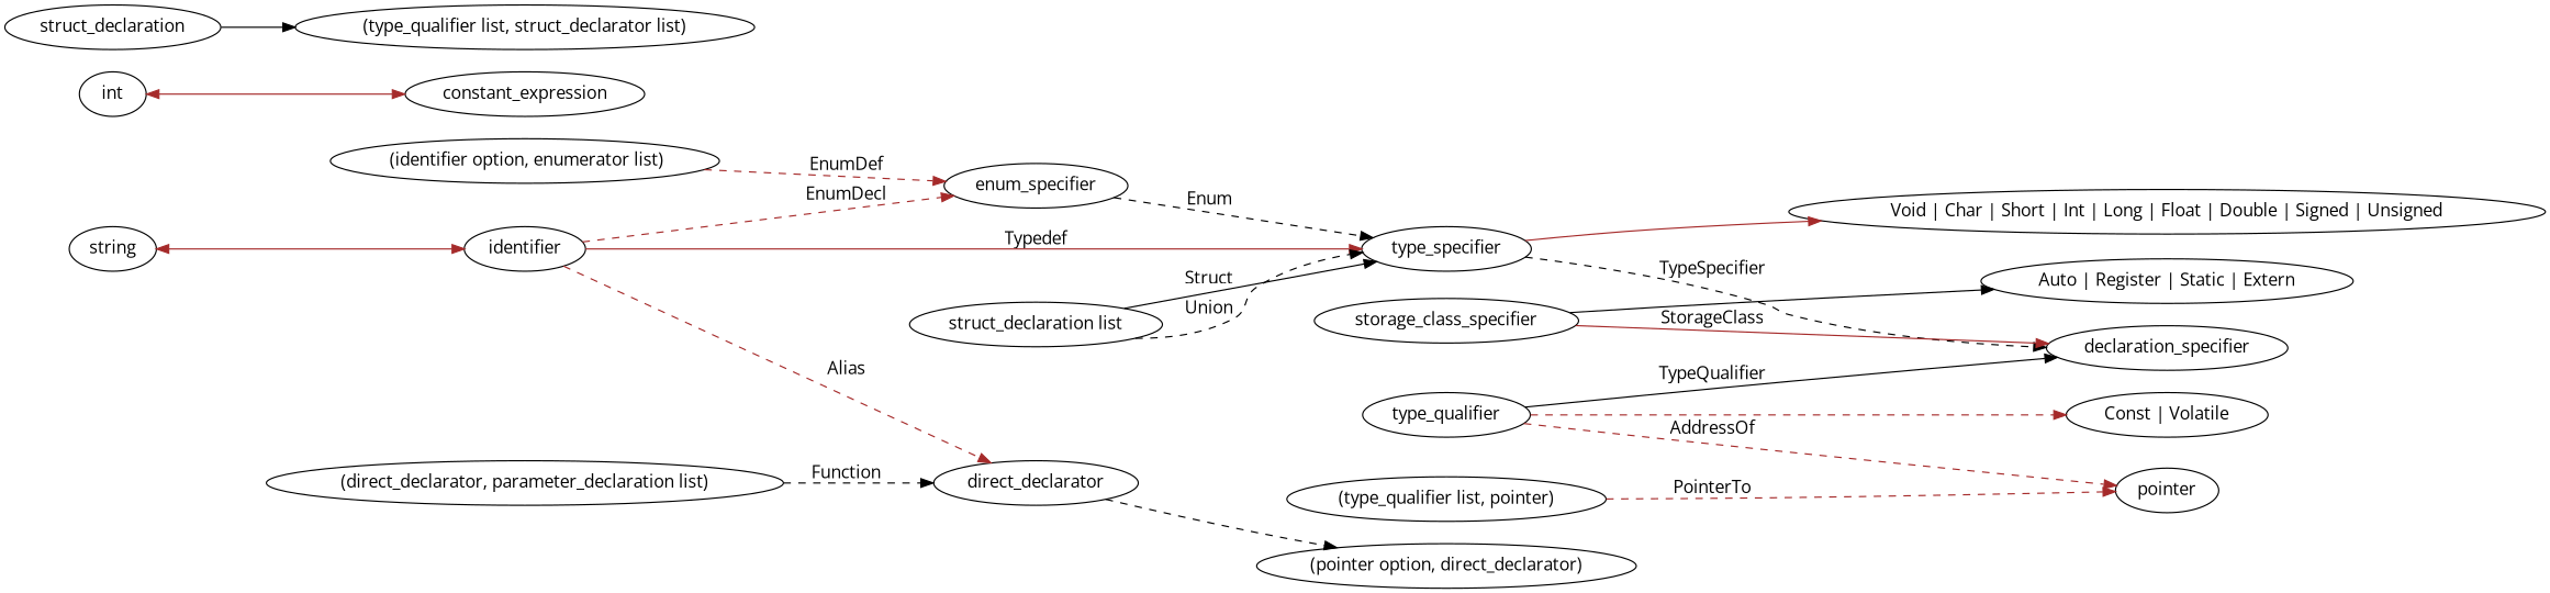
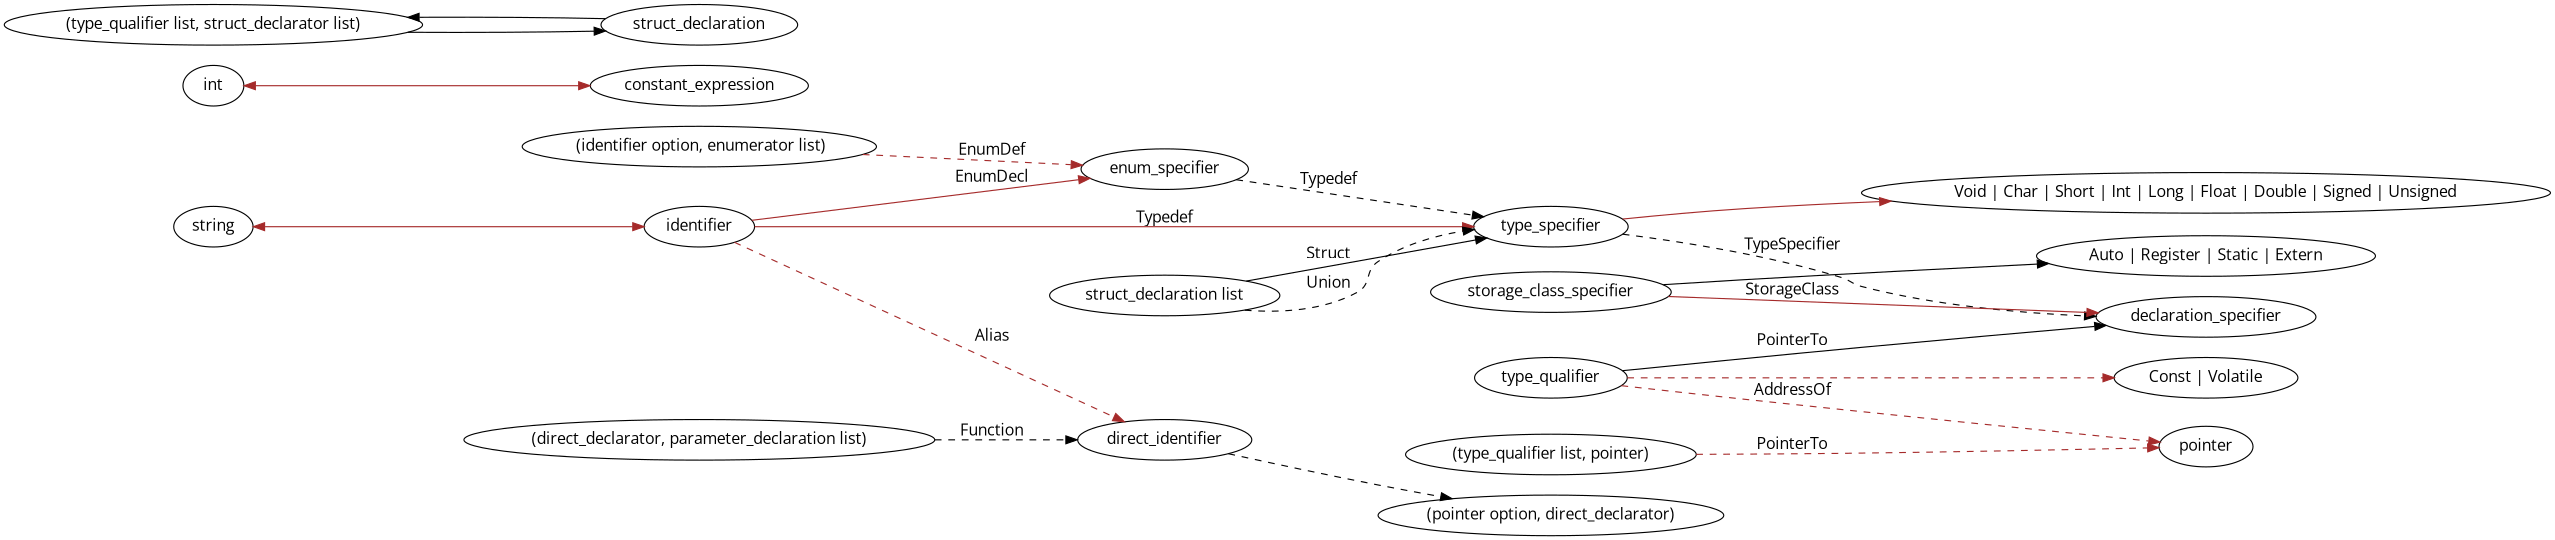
  digraph {
    fontname="Open Sans"
    rankdir=LR
    node [fontname="Open Sans"]
    edge [color=brown fontname="Open Sans" style=dashed]
    string
    identifier
    type_specifier
-   direct_declarator
+   direct_declarator [label=direct_identifier]
    enum_specifier
    declaration_specifier
    " Void | Char | Short | Int | Long | Float | Double | Signed | Unsigned "
    "(pointer option, direct_declarator)"
    int
    constant_expression
    storage_class_specifier
    " Auto | Register | Static | Extern "
    type_qualifier
    pointer
    " Const | Volatile "
    "struct_declaration list"
    " (type_qualifier list, pointer) "
    " (direct_declarator, parameter_declaration list) "
    " (type_qualifier list, struct_declarator list) "
    struct_declaration
    " (identifier option, enumerator list)"
    string -> identifier [dir=both style=solid]
    identifier -> type_specifier [label=Typedef style=solid]
    identifier -> direct_declarator [label=Alias]
-   identifier -> enum_specifier [label=EnumDecl]
+   identifier -> enum_specifier [label=EnumDecl style=solid]
    type_specifier -> declaration_specifier [color=black label=TypeSpecifier]
    type_specifier -> " Void | Char | Short | Int | Long | Float | Double | Signed | Unsigned " [style=solid]
    direct_declarator -> "(pointer option, direct_declarator)" [color=black]
-   enum_specifier -> type_specifier [color=black label=Enum]
+   enum_specifier -> type_specifier [color=black label=Typedef]
    int -> constant_expression [dir=both style=solid]
    storage_class_specifier -> declaration_specifier [label=StorageClass style=solid]
    storage_class_specifier -> " Auto | Register | Static | Extern " [color=black style=solid]
-   type_qualifier -> declaration_specifier [color=black label=TypeQualifier style=solid]
+   type_qualifier -> declaration_specifier [color=black label=PointerTo style=solid]
    type_qualifier -> pointer [label=AddressOf]
    type_qualifier -> " Const | Volatile "
    "struct_declaration list" -> type_specifier [color=black label=Struct style=solid]
    "struct_declaration list" -> type_specifier [color=black label=Union]
    " (type_qualifier list, pointer) " -> pointer [label=PointerTo]
    " (direct_declarator, parameter_declaration list) " -> direct_declarator [color=black label=Function]
+   " (type_qualifier list, struct_declarator list) " -> struct_declaration [color=black style=solid]
    struct_declaration -> " (type_qualifier list, struct_declarator list) " [color=black style=solid]
    " (identifier option, enumerator list)" -> enum_specifier [label=EnumDef]
  }
